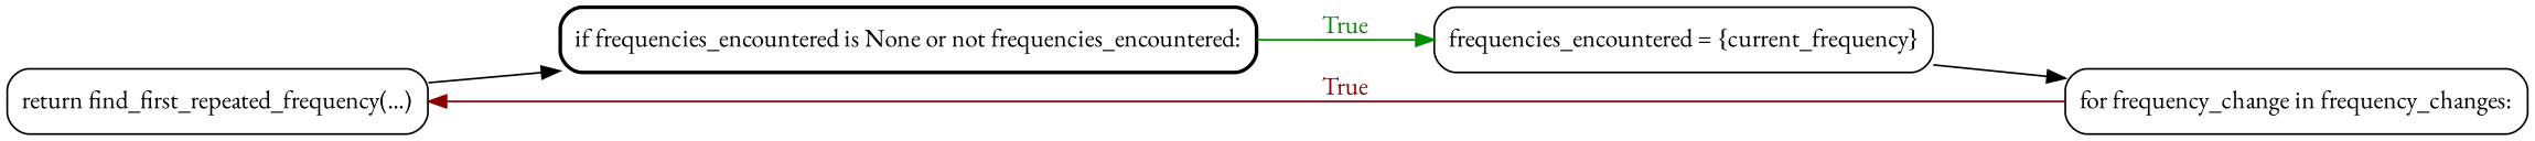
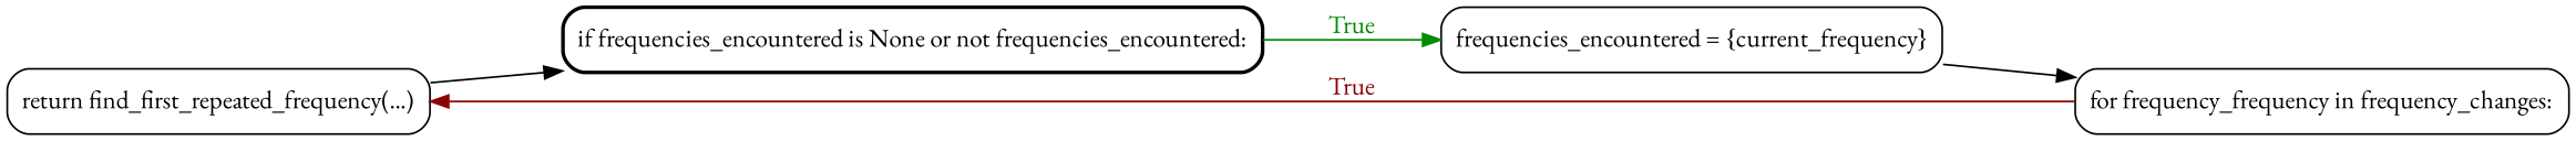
  strict digraph {
    fontname="EB Garamond"
    rankdir=LR
    ranksep=1.0
    node [fontname="EB Garamond" shape=box style=rounded]
    edge [fontname="EB Garamond"]
    n1 [label="return find_first_repeated_frequency(...)"]
    n2 [label="if frequencies_encountered is None or not frequencies_encountered:" style="rounded, bold"]
    n3 [label="frequencies_encountered = {current_frequency}"]
-   n4 [label="for frequency_change in frequency_changes:"]
+   n4 [label="for frequency_frequency in frequency_changes:"]
    n1 -> n2
    n2 -> n3 [color=green4 fontcolor=green4 label=True]
    n3 -> n4
    n4 -> n1 [color=red4 fontcolor=red4 label=True]
  }
